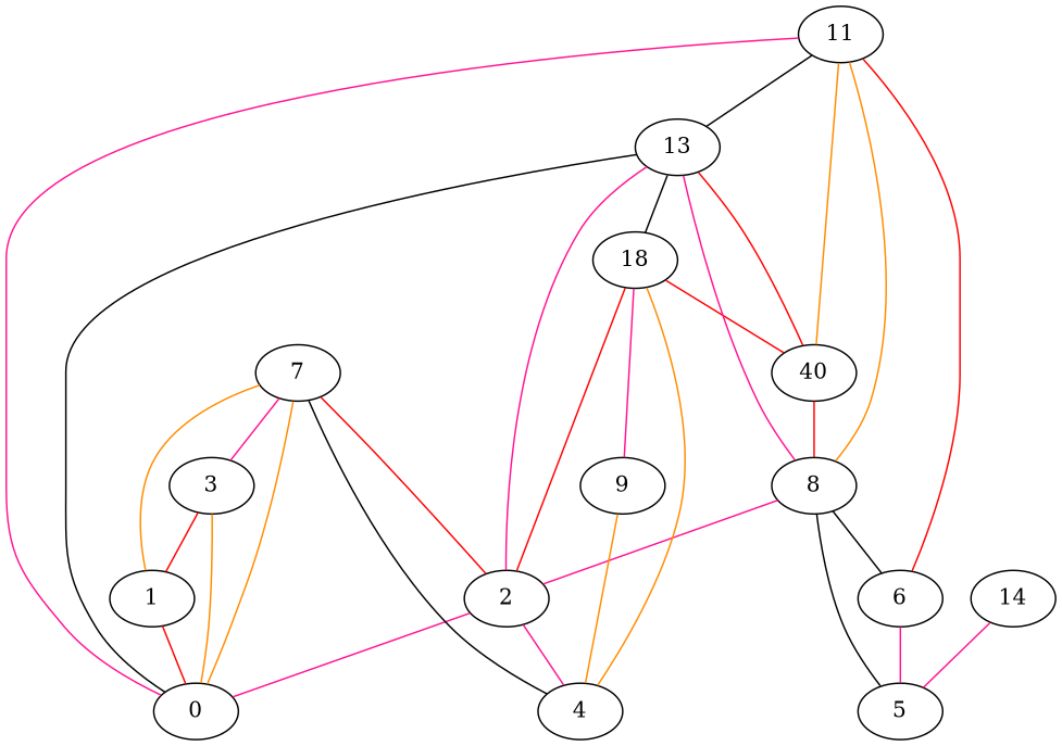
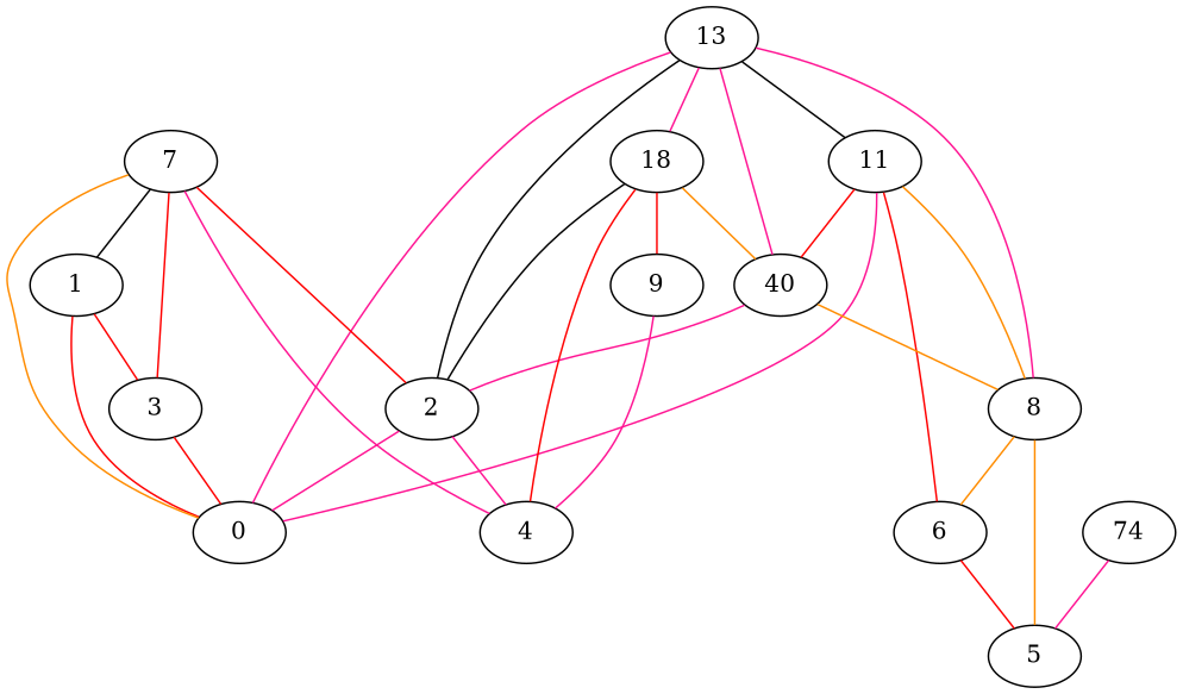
  digraph {
    rankdir=BT
    edge [arrowhead=both color=red]
    0
    1
    2
    3
    7
    11
    13
    n8 [label=40]
    n9 [label=18]
    4
    9
    5
    6
    8
-   14
+   14 [label=74]
    0 -> 1
    0 -> 2 [color=deeppink]
-   0 -> 3 [color=darkorange]
-   7 -> 0 [color=darkorange]
+   0 -> 3
+   0 -> 7 [color=darkorange]
    0 -> 11 [color=deeppink]
-   0 -> 13 [color=black]
-   1 -> 3
-   1 -> 7 [color=darkorange]
+   0 -> 13 [color=deeppink]
+   3 -> 1
+   1 -> 7 [color=black]
    2 -> 7
-   2 -> 13 [color=deeppink]
-   2 -> 8 [color=deeppink]
-   2 -> n9
-   3 -> 7 [color=deeppink]
-   13 -> 11 [color=black]
-   n8 -> 11 [color=darkorange]
-   n8 -> 13
-   n8 -> n9
-   n9 -> 13 [color=black]
+   2 -> 13 [color=black]
+   2 -> n8 [color=deeppink]
+   2 -> n9 [color=black]
+   3 -> 7
+   11 -> 13 [color=black]
+   n8 -> 11
+   n8 -> 13 [color=deeppink]
+   n8 -> n9 [color=darkorange]
+   n9 -> 13 [color=deeppink]
    4 -> 2 [color=deeppink]
-   4 -> 7 [color=black]
-   4 -> n9 [color=darkorange]
-   4 -> 9 [color=darkorange]
-   9 -> n9 [color=deeppink]
-   5 -> 6 [color=deeppink]
-   5 -> 8 [color=black]
+   4 -> 7 [color=deeppink]
+   4 -> n9
+   4 -> 9 [color=deeppink]
+   9 -> n9
+   5 -> 6
+   5 -> 8 [color=darkorange]
    5 -> 14 [color=deeppink]
    6 -> 11
-   6 -> 8 [color=black]
+   6 -> 8 [color=darkorange]
    8 -> 11 [color=darkorange]
    8 -> 13 [color=deeppink]
-   8 -> n8
+   8 -> n8 [color=darkorange]
  }
